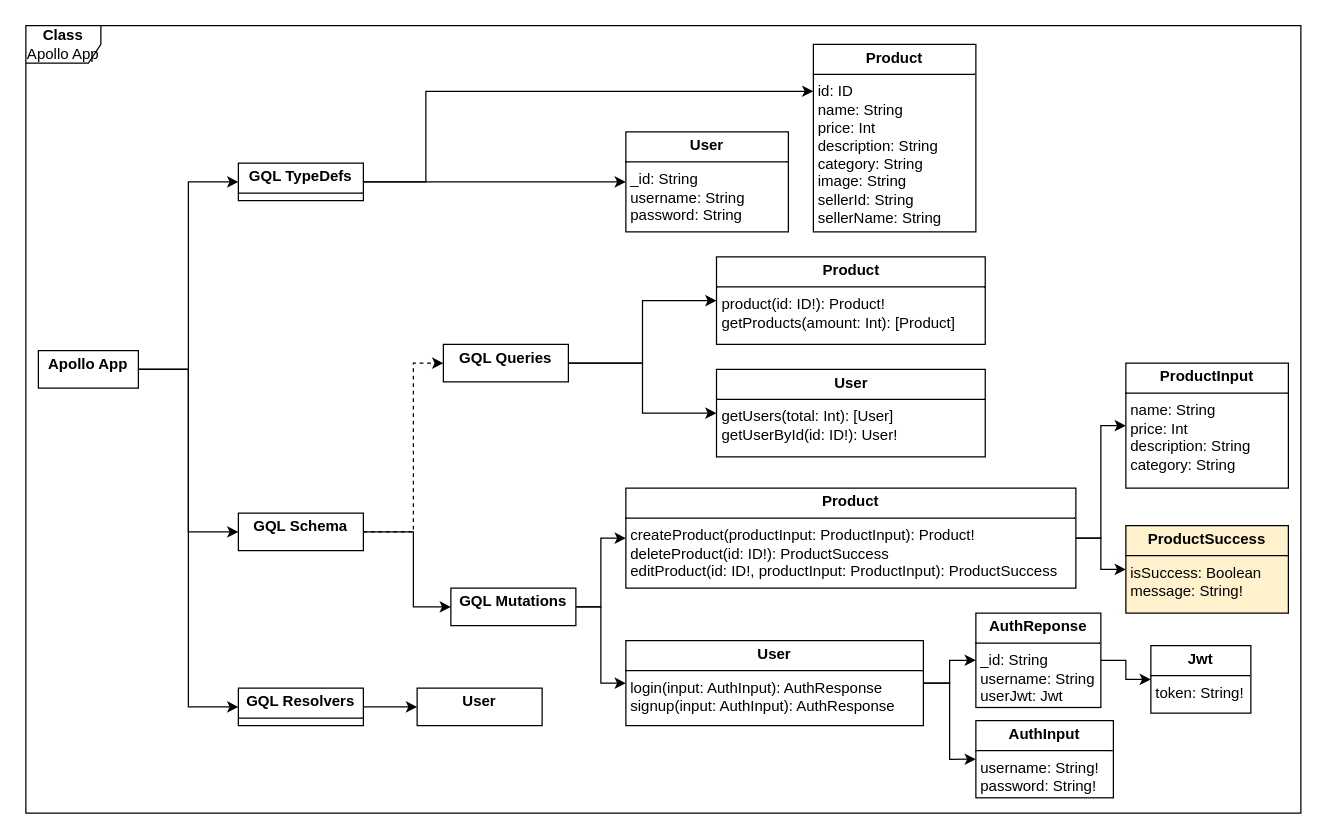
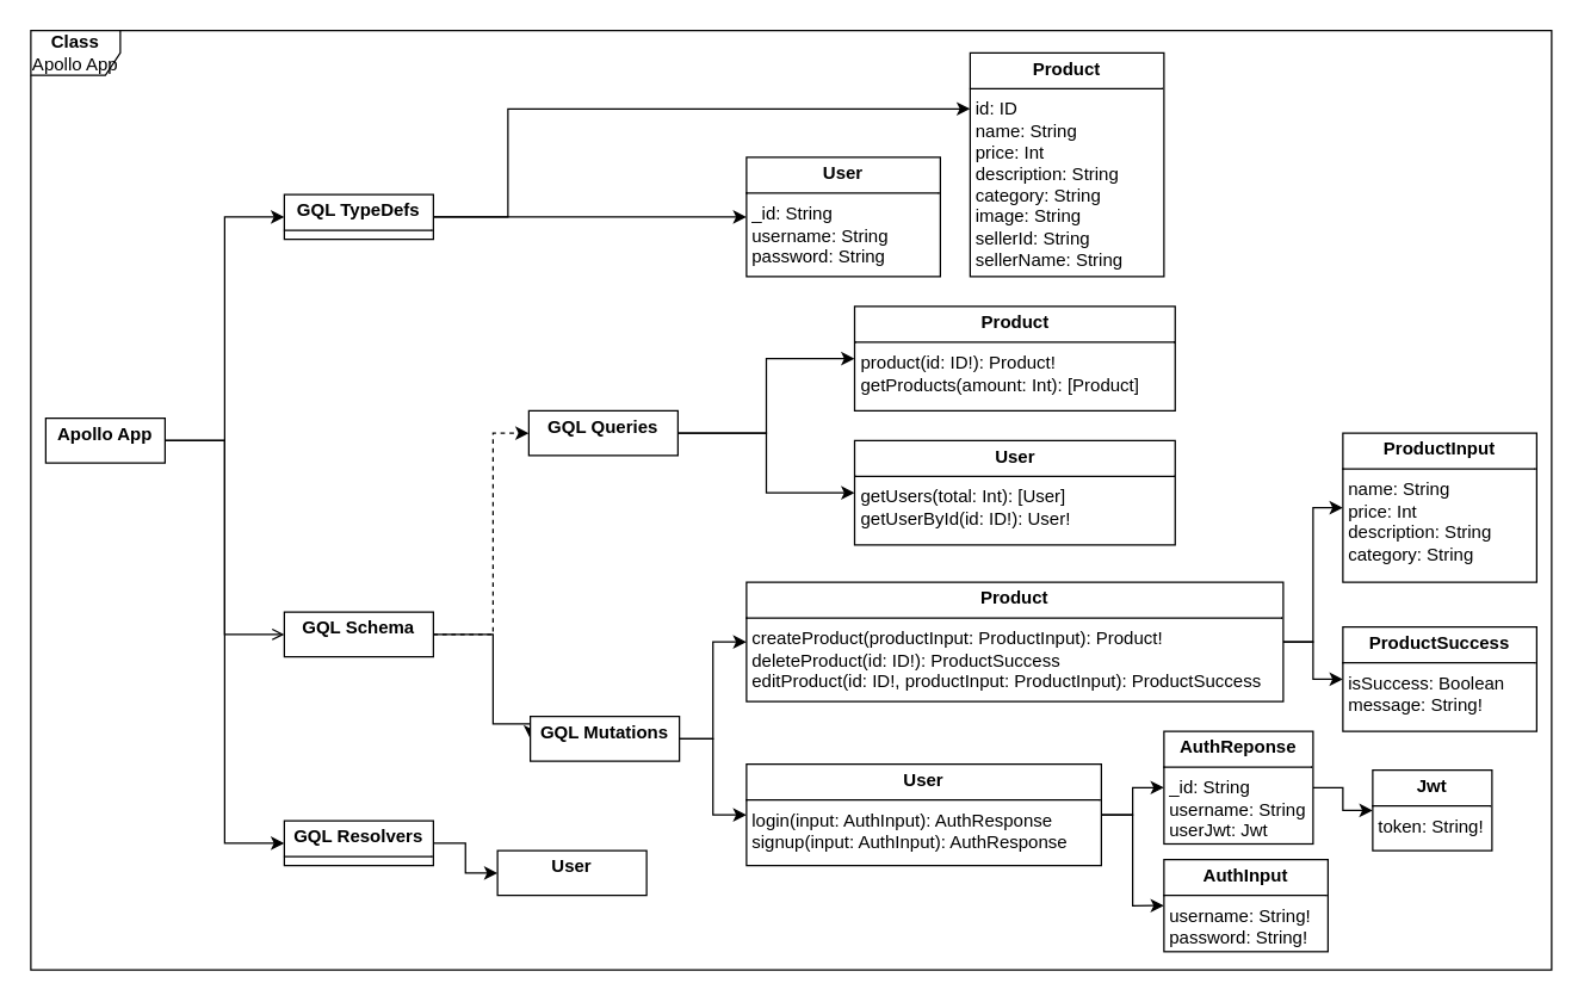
  <mxCell id="0" />
  <mxCell id="1" parent="0" />
  <mxCell id="2" value="&lt;b&gt;Class&lt;/b&gt;&lt;div&gt;Apollo App&lt;/div&gt;" style="shape=umlFrame;whiteSpace=wrap;html=1;pointerEvents=0;" vertex="1" parent="1"><mxGeometry width="1020" height="630" as="geometry" x="20" y="20" /></mxCell>
  <mxCell id="3" style="edgeStyle=orthogonalEdgeStyle;rounded=0;orthogonalLoop=1;jettySize=auto;html=1;exitX=1;exitY=0.5;exitDx=0;exitDy=0;entryX=0;entryY=0.5;entryDx=0;entryDy=0;" edge="1" parent="1" source="5" target="7"><mxGeometry relative="1" as="geometry" /></mxCell>
  <mxCell id="4" style="edgeStyle=orthogonalEdgeStyle;rounded=0;orthogonalLoop=1;jettySize=auto;html=1;exitX=1;exitY=0.5;exitDx=0;exitDy=0;entryX=0;entryY=0.25;entryDx=0;entryDy=0;" edge="1" parent="1" source="5" target="6"><mxGeometry relative="1" as="geometry"><Array as="points"><mxPoint x="340" y="145" /><mxPoint x="340" y="73" /></Array></mxGeometry></mxCell>
  <mxCell id="5" value="&lt;p style=&quot;margin:0px;margin-top:4px;text-align:center;&quot;&gt;&lt;b&gt;GQL TypeDefs&lt;/b&gt;&lt;/p&gt;&lt;hr size=&quot;1&quot; style=&quot;border-style:solid;&quot;&gt;&lt;p style=&quot;margin:0px;margin-left:4px;&quot;&gt;&lt;br&gt;&lt;/p&gt;" style="verticalAlign=top;align=left;overflow=fill;html=1;whiteSpace=wrap;" vertex="1" parent="1"><mxGeometry x="190" y="130" width="100" height="30" as="geometry" /></mxCell>
  <mxCell id="6" value="&lt;p style=&quot;margin:0px;margin-top:4px;text-align:center;&quot;&gt;&lt;b&gt;Product&lt;/b&gt;&lt;/p&gt;&lt;hr size=&quot;1&quot; style=&quot;border-style:solid;&quot;&gt;&lt;p style=&quot;margin:0px;margin-left:4px;&quot;&gt;&lt;span style=&quot;background-color: initial;&quot;&gt;id: ID&lt;/span&gt;&lt;br&gt;&lt;/p&gt;&lt;p style=&quot;margin:0px;margin-left:4px;&quot;&gt;name: String&lt;/p&gt;&lt;p style=&quot;margin:0px;margin-left:4px;&quot;&gt;price: Int&lt;/p&gt;&lt;p style=&quot;margin:0px;margin-left:4px;&quot;&gt;description: String&lt;/p&gt;&lt;p style=&quot;margin:0px;margin-left:4px;&quot;&gt;category: String&lt;/p&gt;&lt;p style=&quot;margin:0px;margin-left:4px;&quot;&gt;image: String&lt;/p&gt;&lt;p style=&quot;margin:0px;margin-left:4px;&quot;&gt;sellerId: String&lt;/p&gt;&lt;p style=&quot;margin:0px;margin-left:4px;&quot;&gt;sellerName: String&lt;/p&gt;" style="verticalAlign=top;align=left;overflow=fill;html=1;whiteSpace=wrap;" vertex="1" parent="1"><mxGeometry x="650" y="35" width="130" height="150" as="geometry" /></mxCell>
  <mxCell id="7" value="&lt;p style=&quot;margin:0px;margin-top:4px;text-align:center;&quot;&gt;&lt;b&gt;User&lt;/b&gt;&lt;/p&gt;&lt;hr size=&quot;1&quot; style=&quot;border-style:solid;&quot;&gt;&lt;p style=&quot;margin:0px;margin-left:4px;&quot;&gt;_id: String&lt;/p&gt;&lt;p style=&quot;margin:0px;margin-left:4px;&quot;&gt;username: String&lt;/p&gt;&lt;p style=&quot;margin:0px;margin-left:4px;&quot;&gt;password: String&lt;/p&gt;" style="verticalAlign=top;align=left;overflow=fill;html=1;whiteSpace=wrap;" vertex="1" parent="1"><mxGeometry x="500" y="105" width="130" height="80" as="geometry" /></mxCell>
  <mxCell id="8" style="edgeStyle=orthogonalEdgeStyle;rounded=0;orthogonalLoop=1;jettySize=auto;html=1;exitX=1;exitY=0.5;exitDx=0;exitDy=0;entryX=0;entryY=0.5;entryDx=0;entryDy=0;dashed=1;" edge="1" parent="1" source="10" target="19"><mxGeometry relative="1" as="geometry"><Array as="points"><mxPoint x="330" y="425" /><mxPoint x="330" y="290" /></Array></mxGeometry></mxCell>
  <mxCell id="9" style="edgeStyle=orthogonalEdgeStyle;rounded=0;orthogonalLoop=1;jettySize=auto;html=1;exitX=1;exitY=0.5;exitDx=0;exitDy=0;entryX=0;entryY=0.5;entryDx=0;entryDy=0;" edge="1" parent="1" source="10" target="22"><mxGeometry relative="1" as="geometry"><Array as="points"><mxPoint x="330" y="425" /><mxPoint x="330" y="485" /></Array></mxGeometry></mxCell>
  <mxCell id="10" value="&lt;p style=&quot;margin:0px;margin-top:4px;text-align:center;&quot;&gt;&lt;b&gt;GQL Schema&lt;/b&gt;&lt;/p&gt;&lt;p style=&quot;margin:0px;margin-left:4px;&quot;&gt;&lt;br&gt;&lt;/p&gt;" style="verticalAlign=top;align=left;overflow=fill;html=1;whiteSpace=wrap;" vertex="1" parent="1"><mxGeometry x="190" y="410" width="100" height="30" as="geometry" /></mxCell>
  <mxCell id="11" value="&lt;p style=&quot;margin:0px;margin-top:4px;text-align:center;&quot;&gt;&lt;b&gt;ProductInput&lt;/b&gt;&lt;/p&gt;&lt;hr size=&quot;1&quot; style=&quot;border-style:solid;&quot;&gt;&lt;p style=&quot;margin:0px;margin-left:4px;&quot;&gt;name: String&lt;/p&gt;&lt;p style=&quot;margin:0px;margin-left:4px;&quot;&gt;price: Int&lt;/p&gt;&lt;p style=&quot;margin:0px;margin-left:4px;&quot;&gt;description: String&lt;/p&gt;&lt;p style=&quot;margin:0px;margin-left:4px;&quot;&gt;category: String&lt;/p&gt;" style="verticalAlign=top;align=left;overflow=fill;html=1;whiteSpace=wrap;" vertex="1" parent="1"><mxGeometry x="900" y="290" width="130" height="100" as="geometry" /></mxCell>
  <mxCell id="12" value="&lt;p style=&quot;margin:0px;margin-top:4px;text-align:center;&quot;&gt;&lt;b&gt;Product&lt;/b&gt;&lt;/p&gt;&lt;hr size=&quot;1&quot; style=&quot;border-style:solid;&quot;&gt;&lt;p style=&quot;margin:0px;margin-left:4px;&quot;&gt;product(id: ID!): Product!&lt;/p&gt;&lt;p style=&quot;margin:0px;margin-left:4px;&quot;&gt;getProducts(amount: Int): [Product]&lt;/p&gt;" style="verticalAlign=top;align=left;overflow=fill;html=1;whiteSpace=wrap;" vertex="1" parent="1"><mxGeometry x="572.5" y="205" width="215" height="70" as="geometry" /></mxCell>
- <mxCell id="13" value="&lt;p style=&quot;margin:0px;margin-top:4px;text-align:center;&quot;&gt;&lt;b&gt;ProductSuccess&lt;/b&gt;&lt;/p&gt;&lt;hr size=&quot;1&quot; style=&quot;border-style:solid;&quot;&gt;&lt;p style=&quot;margin:0px;margin-left:4px;&quot;&gt;isSuccess: Boolean&lt;/p&gt;&lt;p style=&quot;margin:0px;margin-left:4px;&quot;&gt;message: String!&lt;/p&gt;" style="verticalAlign=top;align=left;overflow=fill;html=1;whiteSpace=wrap;fillColor=#fff2cc;" vertex="1" parent="1"><mxGeometry x="900" y="420" width="130" height="70" as="geometry" /></mxCell>
+ <mxCell id="13" value="&lt;p style=&quot;margin:0px;margin-top:4px;text-align:center;&quot;&gt;&lt;b&gt;ProductSuccess&lt;/b&gt;&lt;/p&gt;&lt;hr size=&quot;1&quot; style=&quot;border-style:solid;&quot;&gt;&lt;p style=&quot;margin:0px;margin-left:4px;&quot;&gt;isSuccess: Boolean&lt;/p&gt;&lt;p style=&quot;margin:0px;margin-left:4px;&quot;&gt;message: String!&lt;/p&gt;" style="verticalAlign=top;align=left;overflow=fill;html=1;whiteSpace=wrap;" vertex="1" parent="1"><mxGeometry x="900" y="420" width="130" height="70" as="geometry" /></mxCell>
  <mxCell id="14" style="edgeStyle=orthogonalEdgeStyle;rounded=0;orthogonalLoop=1;jettySize=auto;html=1;exitX=1;exitY=0.5;exitDx=0;exitDy=0;entryX=0;entryY=0.5;entryDx=0;entryDy=0;" edge="1" parent="1" source="16" target="13"><mxGeometry relative="1" as="geometry" /></mxCell>
  <mxCell id="15" style="edgeStyle=orthogonalEdgeStyle;rounded=0;orthogonalLoop=1;jettySize=auto;html=1;exitX=1;exitY=0.5;exitDx=0;exitDy=0;entryX=0;entryY=0.5;entryDx=0;entryDy=0;" edge="1" parent="1" source="16" target="11"><mxGeometry relative="1" as="geometry" /></mxCell>
  <mxCell id="16" value="&lt;p style=&quot;margin:0px;margin-top:4px;text-align:center;&quot;&gt;&lt;b&gt;Product&lt;/b&gt;&lt;/p&gt;&lt;hr size=&quot;1&quot; style=&quot;border-style:solid;&quot;&gt;&lt;p style=&quot;margin:0px;margin-left:4px;&quot;&gt;createProduct(productInput: ProductInput): Product!&lt;/p&gt;&lt;p style=&quot;margin:0px;margin-left:4px;&quot;&gt;deleteProduct(id: ID!): ProductSuccess&lt;/p&gt;&lt;p style=&quot;margin:0px;margin-left:4px;&quot;&gt;editProduct(id: ID!, productInput: ProductInput): ProductSuccess&lt;/p&gt;" style="verticalAlign=top;align=left;overflow=fill;html=1;whiteSpace=wrap;" vertex="1" parent="1"><mxGeometry x="500" y="390" width="360" height="80" as="geometry" /></mxCell>
  <mxCell id="17" style="edgeStyle=orthogonalEdgeStyle;rounded=0;orthogonalLoop=1;jettySize=auto;html=1;exitX=1;exitY=0.5;exitDx=0;exitDy=0;entryX=0;entryY=0.5;entryDx=0;entryDy=0;" edge="1" parent="1" source="19" target="12"><mxGeometry relative="1" as="geometry" /></mxCell>
  <mxCell id="18" style="edgeStyle=orthogonalEdgeStyle;rounded=0;orthogonalLoop=1;jettySize=auto;html=1;exitX=1;exitY=0.5;exitDx=0;exitDy=0;entryX=0;entryY=0.5;entryDx=0;entryDy=0;" edge="1" parent="1" source="19" target="23"><mxGeometry relative="1" as="geometry" /></mxCell>
  <mxCell id="19" value="&lt;p style=&quot;margin:0px;margin-top:4px;text-align:center;&quot;&gt;&lt;b&gt;GQL Queries&lt;/b&gt;&lt;/p&gt;&lt;p style=&quot;margin:0px;margin-left:4px;&quot;&gt;&lt;br&gt;&lt;/p&gt;" style="verticalAlign=top;align=left;overflow=fill;html=1;whiteSpace=wrap;" vertex="1" parent="1"><mxGeometry x="354" y="275" width="100" height="30" as="geometry" /></mxCell>
  <mxCell id="20" style="edgeStyle=orthogonalEdgeStyle;rounded=0;orthogonalLoop=1;jettySize=auto;html=1;exitX=1;exitY=0.5;exitDx=0;exitDy=0;entryX=0;entryY=0.5;entryDx=0;entryDy=0;" edge="1" parent="1" source="22" target="16"><mxGeometry relative="1" as="geometry" /></mxCell>
  <mxCell id="21" style="edgeStyle=orthogonalEdgeStyle;rounded=0;orthogonalLoop=1;jettySize=auto;html=1;exitX=1;exitY=0.5;exitDx=0;exitDy=0;entryX=0;entryY=0.5;entryDx=0;entryDy=0;" edge="1" parent="1" source="22" target="26"><mxGeometry relative="1" as="geometry" /></mxCell>
- <mxCell id="22" value="&lt;p style=&quot;margin:0px;margin-top:4px;text-align:center;&quot;&gt;&lt;b&gt;GQL Mutations&lt;/b&gt;&lt;/p&gt;&lt;p style=&quot;margin:0px;margin-left:4px;&quot;&gt;&lt;br&gt;&lt;/p&gt;" style="verticalAlign=top;align=left;overflow=fill;html=1;whiteSpace=wrap;" vertex="1" parent="1"><mxGeometry x="360" y="470" width="100" height="30" as="geometry" /></mxCell>
+ <mxCell id="22" value="&lt;p style=&quot;margin:0px;margin-top:4px;text-align:center;&quot;&gt;&lt;b&gt;GQL Mutations&lt;/b&gt;&lt;/p&gt;&lt;p style=&quot;margin:0px;margin-left:4px;&quot;&gt;&lt;br&gt;&lt;/p&gt;" style="verticalAlign=top;align=left;overflow=fill;html=1;whiteSpace=wrap;" vertex="1" parent="1"><mxGeometry x="355" y="480" width="100" height="30" as="geometry" /></mxCell>
  <mxCell id="23" value="&lt;p style=&quot;margin:0px;margin-top:4px;text-align:center;&quot;&gt;&lt;b&gt;User&lt;/b&gt;&lt;/p&gt;&lt;hr size=&quot;1&quot; style=&quot;border-style:solid;&quot;&gt;&lt;p style=&quot;margin:0px;margin-left:4px;&quot;&gt;getUsers(total: Int): [User]&lt;/p&gt;&lt;p style=&quot;margin:0px;margin-left:4px;&quot;&gt;getUserById(id: ID!): User!&lt;/p&gt;" style="verticalAlign=top;align=left;overflow=fill;html=1;whiteSpace=wrap;" vertex="1" parent="1"><mxGeometry x="572.5" y="295" width="215" height="70" as="geometry" /></mxCell>
  <mxCell id="24" style="edgeStyle=orthogonalEdgeStyle;rounded=0;orthogonalLoop=1;jettySize=auto;html=1;exitX=1;exitY=0.5;exitDx=0;exitDy=0;entryX=0;entryY=0.5;entryDx=0;entryDy=0;" edge="1" parent="1" source="26" target="28"><mxGeometry relative="1" as="geometry" /></mxCell>
  <mxCell id="25" style="edgeStyle=orthogonalEdgeStyle;rounded=0;orthogonalLoop=1;jettySize=auto;html=1;exitX=1;exitY=0.5;exitDx=0;exitDy=0;entryX=0;entryY=0.5;entryDx=0;entryDy=0;" edge="1" parent="1" source="26" target="30"><mxGeometry relative="1" as="geometry" /></mxCell>
  <mxCell id="26" value="&lt;p style=&quot;margin:0px;margin-top:4px;text-align:center;&quot;&gt;&lt;b&gt;User&lt;/b&gt;&lt;/p&gt;&lt;hr size=&quot;1&quot; style=&quot;border-style:solid;&quot;&gt;&lt;p style=&quot;margin:0px;margin-left:4px;&quot;&gt;login(input: AuthInput): AuthResponse&lt;/p&gt;&lt;p style=&quot;margin:0px;margin-left:4px;&quot;&gt;signup(input: AuthInput): AuthResponse&lt;/p&gt;" style="verticalAlign=top;align=left;overflow=fill;html=1;whiteSpace=wrap;" vertex="1" parent="1"><mxGeometry x="500" y="512" width="238" height="68" as="geometry" /></mxCell>
  <mxCell id="27" style="edgeStyle=orthogonalEdgeStyle;rounded=0;orthogonalLoop=1;jettySize=auto;html=1;exitX=1;exitY=0.5;exitDx=0;exitDy=0;entryX=0;entryY=0.5;entryDx=0;entryDy=0;" edge="1" parent="1" source="28" target="29"><mxGeometry relative="1" as="geometry" /></mxCell>
  <mxCell id="28" value="&lt;p style=&quot;margin:0px;margin-top:4px;text-align:center;&quot;&gt;&lt;b&gt;AuthReponse&lt;/b&gt;&lt;/p&gt;&lt;hr size=&quot;1&quot; style=&quot;border-style:solid;&quot;&gt;&lt;p style=&quot;margin:0px;margin-left:4px;&quot;&gt;_id: String&lt;/p&gt;&lt;p style=&quot;margin:0px;margin-left:4px;&quot;&gt;username: String&lt;/p&gt;&lt;p style=&quot;margin:0px;margin-left:4px;&quot;&gt;userJwt: Jwt&lt;/p&gt;" style="verticalAlign=top;align=left;overflow=fill;html=1;whiteSpace=wrap;" vertex="1" parent="1"><mxGeometry x="780" y="490" width="100" height="75.5" as="geometry" /></mxCell>
  <mxCell id="29" value="&lt;p style=&quot;margin:0px;margin-top:4px;text-align:center;&quot;&gt;&lt;b&gt;Jwt&lt;/b&gt;&lt;/p&gt;&lt;hr size=&quot;1&quot; style=&quot;border-style:solid;&quot;&gt;&lt;p style=&quot;margin:0px;margin-left:4px;&quot;&gt;token: String!&lt;/p&gt;" style="verticalAlign=top;align=left;overflow=fill;html=1;whiteSpace=wrap;" vertex="1" parent="1"><mxGeometry x="920" y="516" width="80" height="54" as="geometry" /></mxCell>
  <mxCell id="30" value="&lt;p style=&quot;margin:0px;margin-top:4px;text-align:center;&quot;&gt;&lt;b&gt;AuthInput&lt;/b&gt;&lt;/p&gt;&lt;hr size=&quot;1&quot; style=&quot;border-style:solid;&quot;&gt;&lt;p style=&quot;margin:0px;margin-left:4px;&quot;&gt;username: String!&lt;/p&gt;&lt;p style=&quot;margin:0px;margin-left:4px;&quot;&gt;password: String!&lt;/p&gt;" style="verticalAlign=top;align=left;overflow=fill;html=1;whiteSpace=wrap;" vertex="1" parent="1"><mxGeometry x="780" y="576" width="110" height="61.75" as="geometry" /></mxCell>
  <mxCell id="31" style="edgeStyle=orthogonalEdgeStyle;rounded=0;orthogonalLoop=1;jettySize=auto;html=1;exitX=1;exitY=0.5;exitDx=0;exitDy=0;entryX=0;entryY=0.5;entryDx=0;entryDy=0;" edge="1" parent="1" source="32" target="37"><mxGeometry relative="1" as="geometry" /></mxCell>
  <mxCell id="32" value="&lt;p style=&quot;margin:0px;margin-top:4px;text-align:center;&quot;&gt;&lt;b&gt;GQL Resolvers&lt;/b&gt;&lt;/p&gt;&lt;hr size=&quot;1&quot; style=&quot;border-style:solid;&quot;&gt;&lt;p style=&quot;margin:0px;margin-left:4px;&quot;&gt;&lt;br&gt;&lt;/p&gt;" style="verticalAlign=top;align=left;overflow=fill;html=1;whiteSpace=wrap;" vertex="1" parent="1"><mxGeometry x="190" y="550" width="100" height="30" as="geometry" /></mxCell>
  <mxCell id="33" style="edgeStyle=orthogonalEdgeStyle;rounded=0;orthogonalLoop=1;jettySize=auto;html=1;exitX=1;exitY=0.5;exitDx=0;exitDy=0;entryX=0;entryY=0.5;entryDx=0;entryDy=0;" edge="1" parent="1" source="36" target="5"><mxGeometry relative="1" as="geometry" /></mxCell>
- <mxCell id="34" style="edgeStyle=orthogonalEdgeStyle;rounded=0;orthogonalLoop=1;jettySize=auto;html=1;exitX=1;exitY=0.5;exitDx=0;exitDy=0;entryX=0;entryY=0.5;entryDx=0;entryDy=0;" edge="1" parent="1" source="36" target="10"><mxGeometry relative="1" as="geometry" /></mxCell>
+ <mxCell id="34" style="edgeStyle=orthogonalEdgeStyle;rounded=0;orthogonalLoop=1;jettySize=auto;html=1;exitX=1;exitY=0.5;exitDx=0;exitDy=0;entryX=0;entryY=0.5;entryDx=0;entryDy=0;endArrow=open;" edge="1" parent="1" source="36" target="10"><mxGeometry relative="1" as="geometry" /></mxCell>
  <mxCell id="35" style="edgeStyle=orthogonalEdgeStyle;rounded=0;orthogonalLoop=1;jettySize=auto;html=1;exitX=1;exitY=0.5;exitDx=0;exitDy=0;entryX=0;entryY=0.5;entryDx=0;entryDy=0;" edge="1" parent="1" source="36" target="32"><mxGeometry relative="1" as="geometry" /></mxCell>
  <mxCell id="36" value="&lt;p style=&quot;margin:0px;margin-top:4px;text-align:center;&quot;&gt;&lt;b&gt;Apollo App&lt;/b&gt;&lt;/p&gt;" style="verticalAlign=top;align=left;overflow=fill;html=1;whiteSpace=wrap;" vertex="1" parent="1"><mxGeometry x="30" y="280" width="80" height="30" as="geometry" /></mxCell>
- <mxCell id="37" value="&lt;p style=&quot;margin:0px;margin-top:4px;text-align:center;&quot;&gt;&lt;b&gt;User&lt;/b&gt;&lt;/p&gt;" style="verticalAlign=top;align=left;overflow=fill;html=1;whiteSpace=wrap;" vertex="1" parent="1"><mxGeometry x="333" y="550" width="100" height="30" as="geometry" /></mxCell>
+ <mxCell id="37" value="&lt;p style=&quot;margin:0px;margin-top:4px;text-align:center;&quot;&gt;&lt;b&gt;User&lt;/b&gt;&lt;/p&gt;" style="verticalAlign=top;align=left;overflow=fill;html=1;whiteSpace=wrap;" vertex="1" parent="1"><mxGeometry x="333" y="570" width="100" height="30" as="geometry" /></mxCell>
